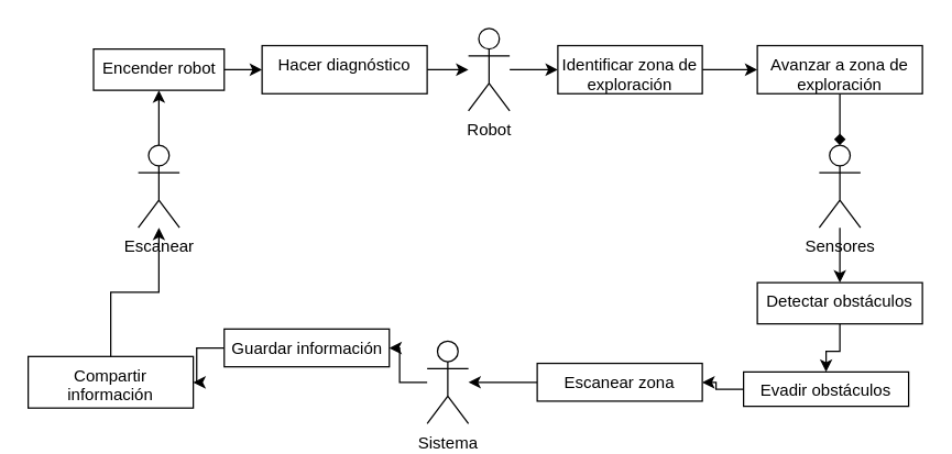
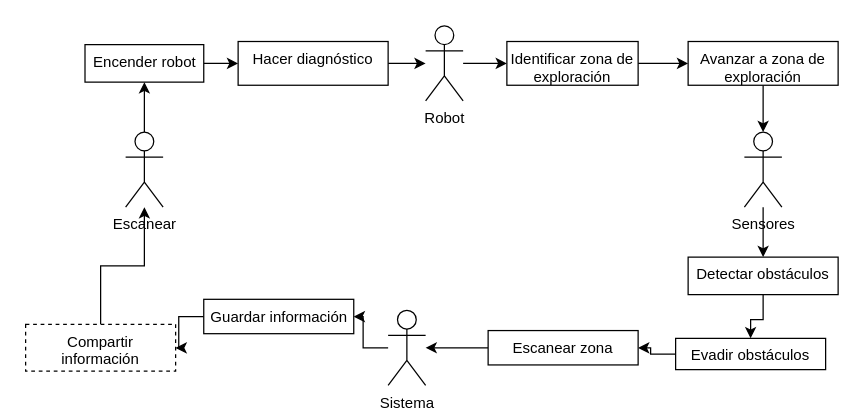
  <mxCell id="0" />
  <mxCell id="1" parent="0" />
  <mxCell id="2" value="" style="edgeStyle=orthogonalEdgeStyle;rounded=0;orthogonalLoop=1;jettySize=auto;html=1;" edge="1" parent="1" source="3" target="11"><mxGeometry relative="1" as="geometry" /></mxCell>
  <mxCell id="3" value="Escanear" style="shape=umlActor;verticalLabelPosition=bottom;verticalAlign=top;html=1;outlineConnect=0;" vertex="1" parent="1"><mxGeometry x="100" y="105" width="30" height="60" as="geometry" /></mxCell>
  <mxCell id="4" value="" style="edgeStyle=orthogonalEdgeStyle;rounded=0;orthogonalLoop=1;jettySize=auto;html=1;" edge="1" parent="1" source="5" target="19"><mxGeometry relative="1" as="geometry" /></mxCell>
  <mxCell id="5" value="Sensores" style="shape=umlActor;verticalLabelPosition=bottom;verticalAlign=top;html=1;outlineConnect=0;" vertex="1" parent="1"><mxGeometry x="595" y="105" width="30" height="60" as="geometry" /></mxCell>
  <mxCell id="6" value="" style="edgeStyle=orthogonalEdgeStyle;rounded=0;orthogonalLoop=1;jettySize=auto;html=1;" edge="1" parent="1" source="7" target="15"><mxGeometry relative="1" as="geometry" /></mxCell>
  <mxCell id="7" value="Robot" style="shape=umlActor;verticalLabelPosition=bottom;verticalAlign=top;html=1;outlineConnect=0;" vertex="1" parent="1"><mxGeometry x="340" y="20" width="30" height="60" as="geometry" /></mxCell>
  <mxCell id="8" value="" style="edgeStyle=orthogonalEdgeStyle;rounded=0;orthogonalLoop=1;jettySize=auto;html=1;" edge="1" parent="1" source="9" target="25"><mxGeometry relative="1" as="geometry" /></mxCell>
  <mxCell id="9" value="Sistema" style="shape=umlActor;verticalLabelPosition=bottom;verticalAlign=top;html=1;outlineConnect=0;" vertex="1" parent="1"><mxGeometry x="310" y="247.5" width="30" height="60" as="geometry" /></mxCell>
  <mxCell id="10" value="" style="edgeStyle=orthogonalEdgeStyle;rounded=0;orthogonalLoop=1;jettySize=auto;html=1;" edge="1" parent="1" source="11" target="13"><mxGeometry relative="1" as="geometry" /></mxCell>
  <mxCell id="11" value="Encender robot" style="whiteSpace=wrap;html=1;verticalAlign=top;" vertex="1" parent="1"><mxGeometry x="67.5" y="35" width="95" height="30" as="geometry" /></mxCell>
  <mxCell id="12" value="" style="edgeStyle=orthogonalEdgeStyle;rounded=0;orthogonalLoop=1;jettySize=auto;html=1;" edge="1" parent="1" source="13" target="7"><mxGeometry relative="1" as="geometry" /></mxCell>
  <mxCell id="13" value="Hacer diagnóstico" style="whiteSpace=wrap;html=1;verticalAlign=top;" vertex="1" parent="1"><mxGeometry x="190" y="32.5" width="120" height="35" as="geometry" /></mxCell>
  <mxCell id="14" value="" style="edgeStyle=orthogonalEdgeStyle;rounded=0;orthogonalLoop=1;jettySize=auto;html=1;" edge="1" parent="1" source="15" target="17"><mxGeometry relative="1" as="geometry" /></mxCell>
  <mxCell id="15" value="Identificar zona de exploración" style="whiteSpace=wrap;html=1;verticalAlign=top;" vertex="1" parent="1"><mxGeometry x="405" y="32.5" width="105" height="35" as="geometry" /></mxCell>
- <mxCell id="16" value="" style="edgeStyle=orthogonalEdgeStyle;rounded=0;orthogonalLoop=1;jettySize=auto;html=1;endArrow=diamond;" edge="1" parent="1" source="17" target="5"><mxGeometry relative="1" as="geometry" /></mxCell>
+ <mxCell id="16" value="" style="edgeStyle=orthogonalEdgeStyle;rounded=0;orthogonalLoop=1;jettySize=auto;html=1;" edge="1" parent="1" source="17" target="5"><mxGeometry relative="1" as="geometry" /></mxCell>
  <mxCell id="17" value="Avanzar a zona de exploración" style="whiteSpace=wrap;html=1;verticalAlign=top;align=center;" vertex="1" parent="1"><mxGeometry x="550" y="32.5" width="120" height="35" as="geometry" /></mxCell>
  <mxCell id="18" value="" style="edgeStyle=orthogonalEdgeStyle;rounded=0;orthogonalLoop=1;jettySize=auto;html=1;" edge="1" parent="1" source="19" target="21"><mxGeometry relative="1" as="geometry" /></mxCell>
  <mxCell id="19" value="Detectar obstáculos" style="whiteSpace=wrap;html=1;verticalAlign=top;" vertex="1" parent="1"><mxGeometry x="550" y="205" width="120" height="30" as="geometry" /></mxCell>
  <mxCell id="20" value="" style="edgeStyle=orthogonalEdgeStyle;rounded=0;orthogonalLoop=1;jettySize=auto;html=1;" edge="1" parent="1" source="21" target="23"><mxGeometry relative="1" as="geometry" /></mxCell>
  <mxCell id="21" value="Evadir obstáculos&lt;br&gt;" style="whiteSpace=wrap;html=1;verticalAlign=top;" vertex="1" parent="1"><mxGeometry x="540" y="270" width="120" height="25" as="geometry" /></mxCell>
  <mxCell id="22" value="" style="edgeStyle=orthogonalEdgeStyle;rounded=0;orthogonalLoop=1;jettySize=auto;html=1;" edge="1" parent="1" source="23" target="9"><mxGeometry relative="1" as="geometry" /></mxCell>
  <mxCell id="23" value="Escanear zona" style="whiteSpace=wrap;html=1;verticalAlign=top;" vertex="1" parent="1"><mxGeometry x="390" y="263.75" width="120" height="27.5" as="geometry" /></mxCell>
  <mxCell id="24" value="" style="edgeStyle=orthogonalEdgeStyle;rounded=0;orthogonalLoop=1;jettySize=auto;html=1;" edge="1" parent="1" source="25" target="27"><mxGeometry relative="1" as="geometry" /></mxCell>
  <mxCell id="25" value="Guardar información" style="whiteSpace=wrap;html=1;verticalAlign=top;" vertex="1" parent="1"><mxGeometry x="162.5" y="238.75" width="120" height="27.5" as="geometry" /></mxCell>
  <mxCell id="26" value="" style="edgeStyle=orthogonalEdgeStyle;rounded=0;orthogonalLoop=1;jettySize=auto;html=1;" edge="1" parent="1" source="27" target="3"><mxGeometry relative="1" as="geometry" /></mxCell>
- <mxCell id="27" value="Compartir información" style="whiteSpace=wrap;html=1;verticalAlign=top;" vertex="1" parent="1"><mxGeometry x="20" y="258.75" width="120" height="37.5" as="geometry" /></mxCell>
+ <mxCell id="27" value="Compartir información" style="whiteSpace=wrap;html=1;verticalAlign=top;dashed=1;" vertex="1" parent="1"><mxGeometry x="20" y="258.75" width="120" height="37.5" as="geometry" /></mxCell>
